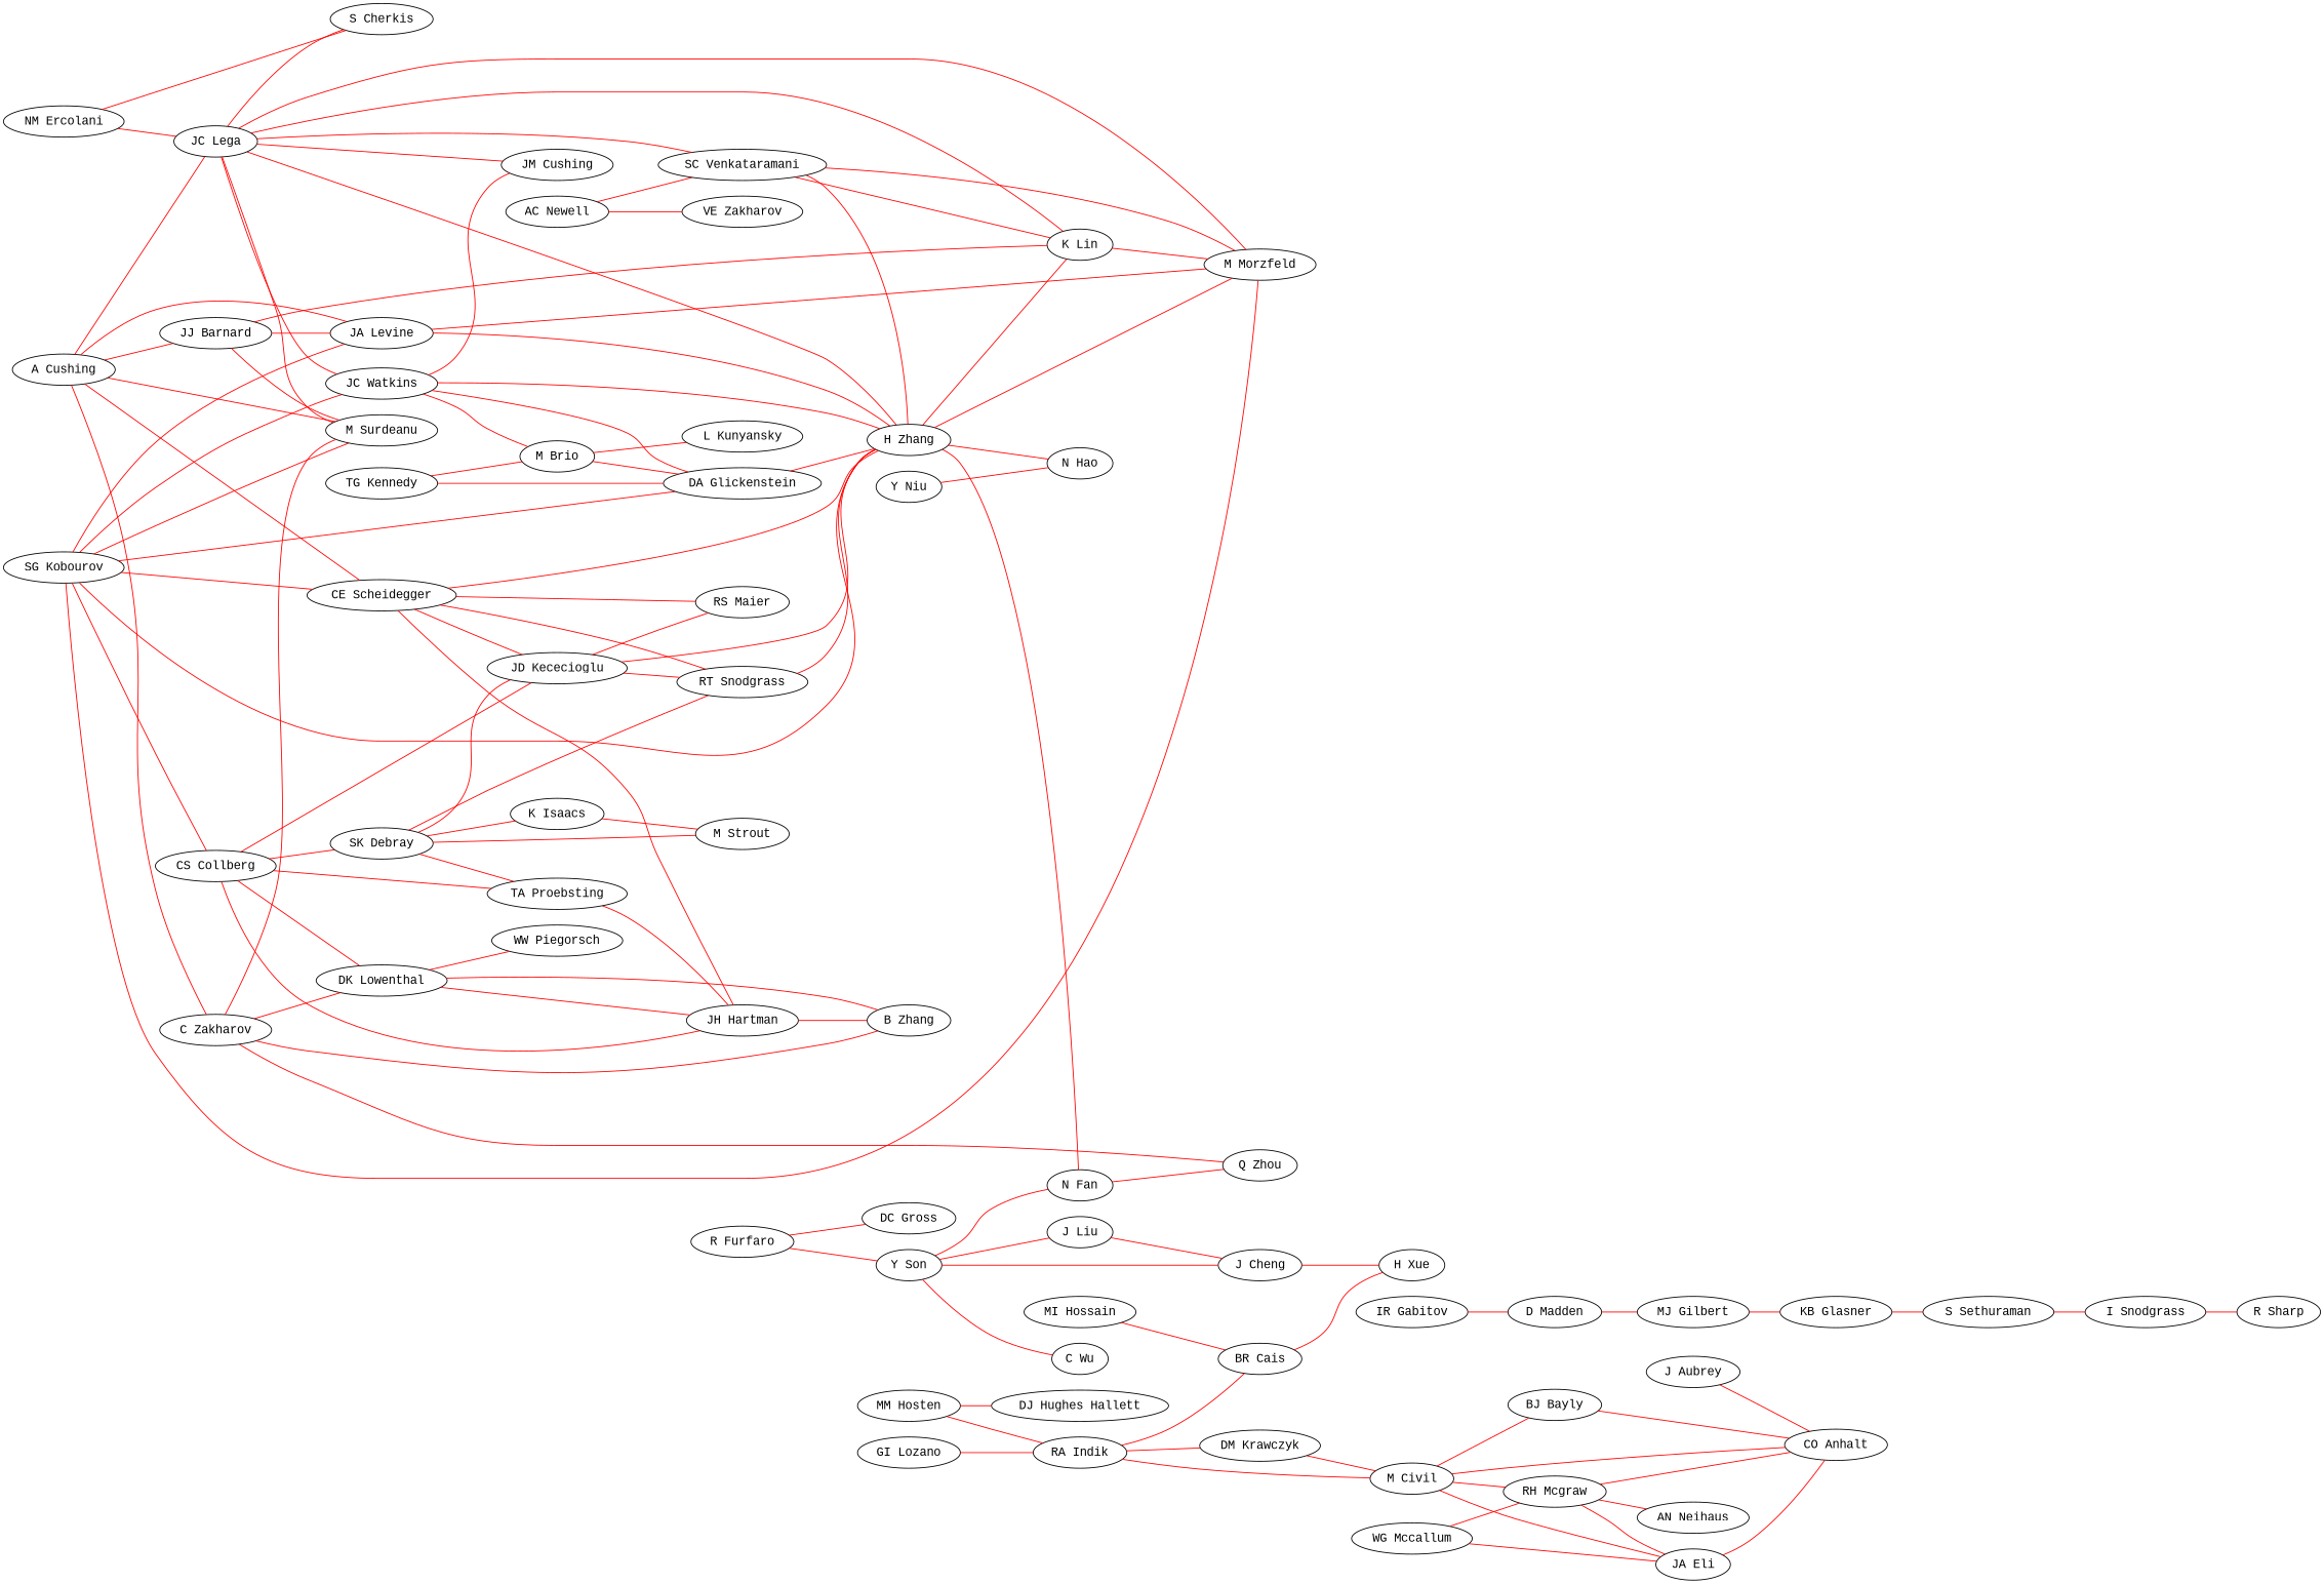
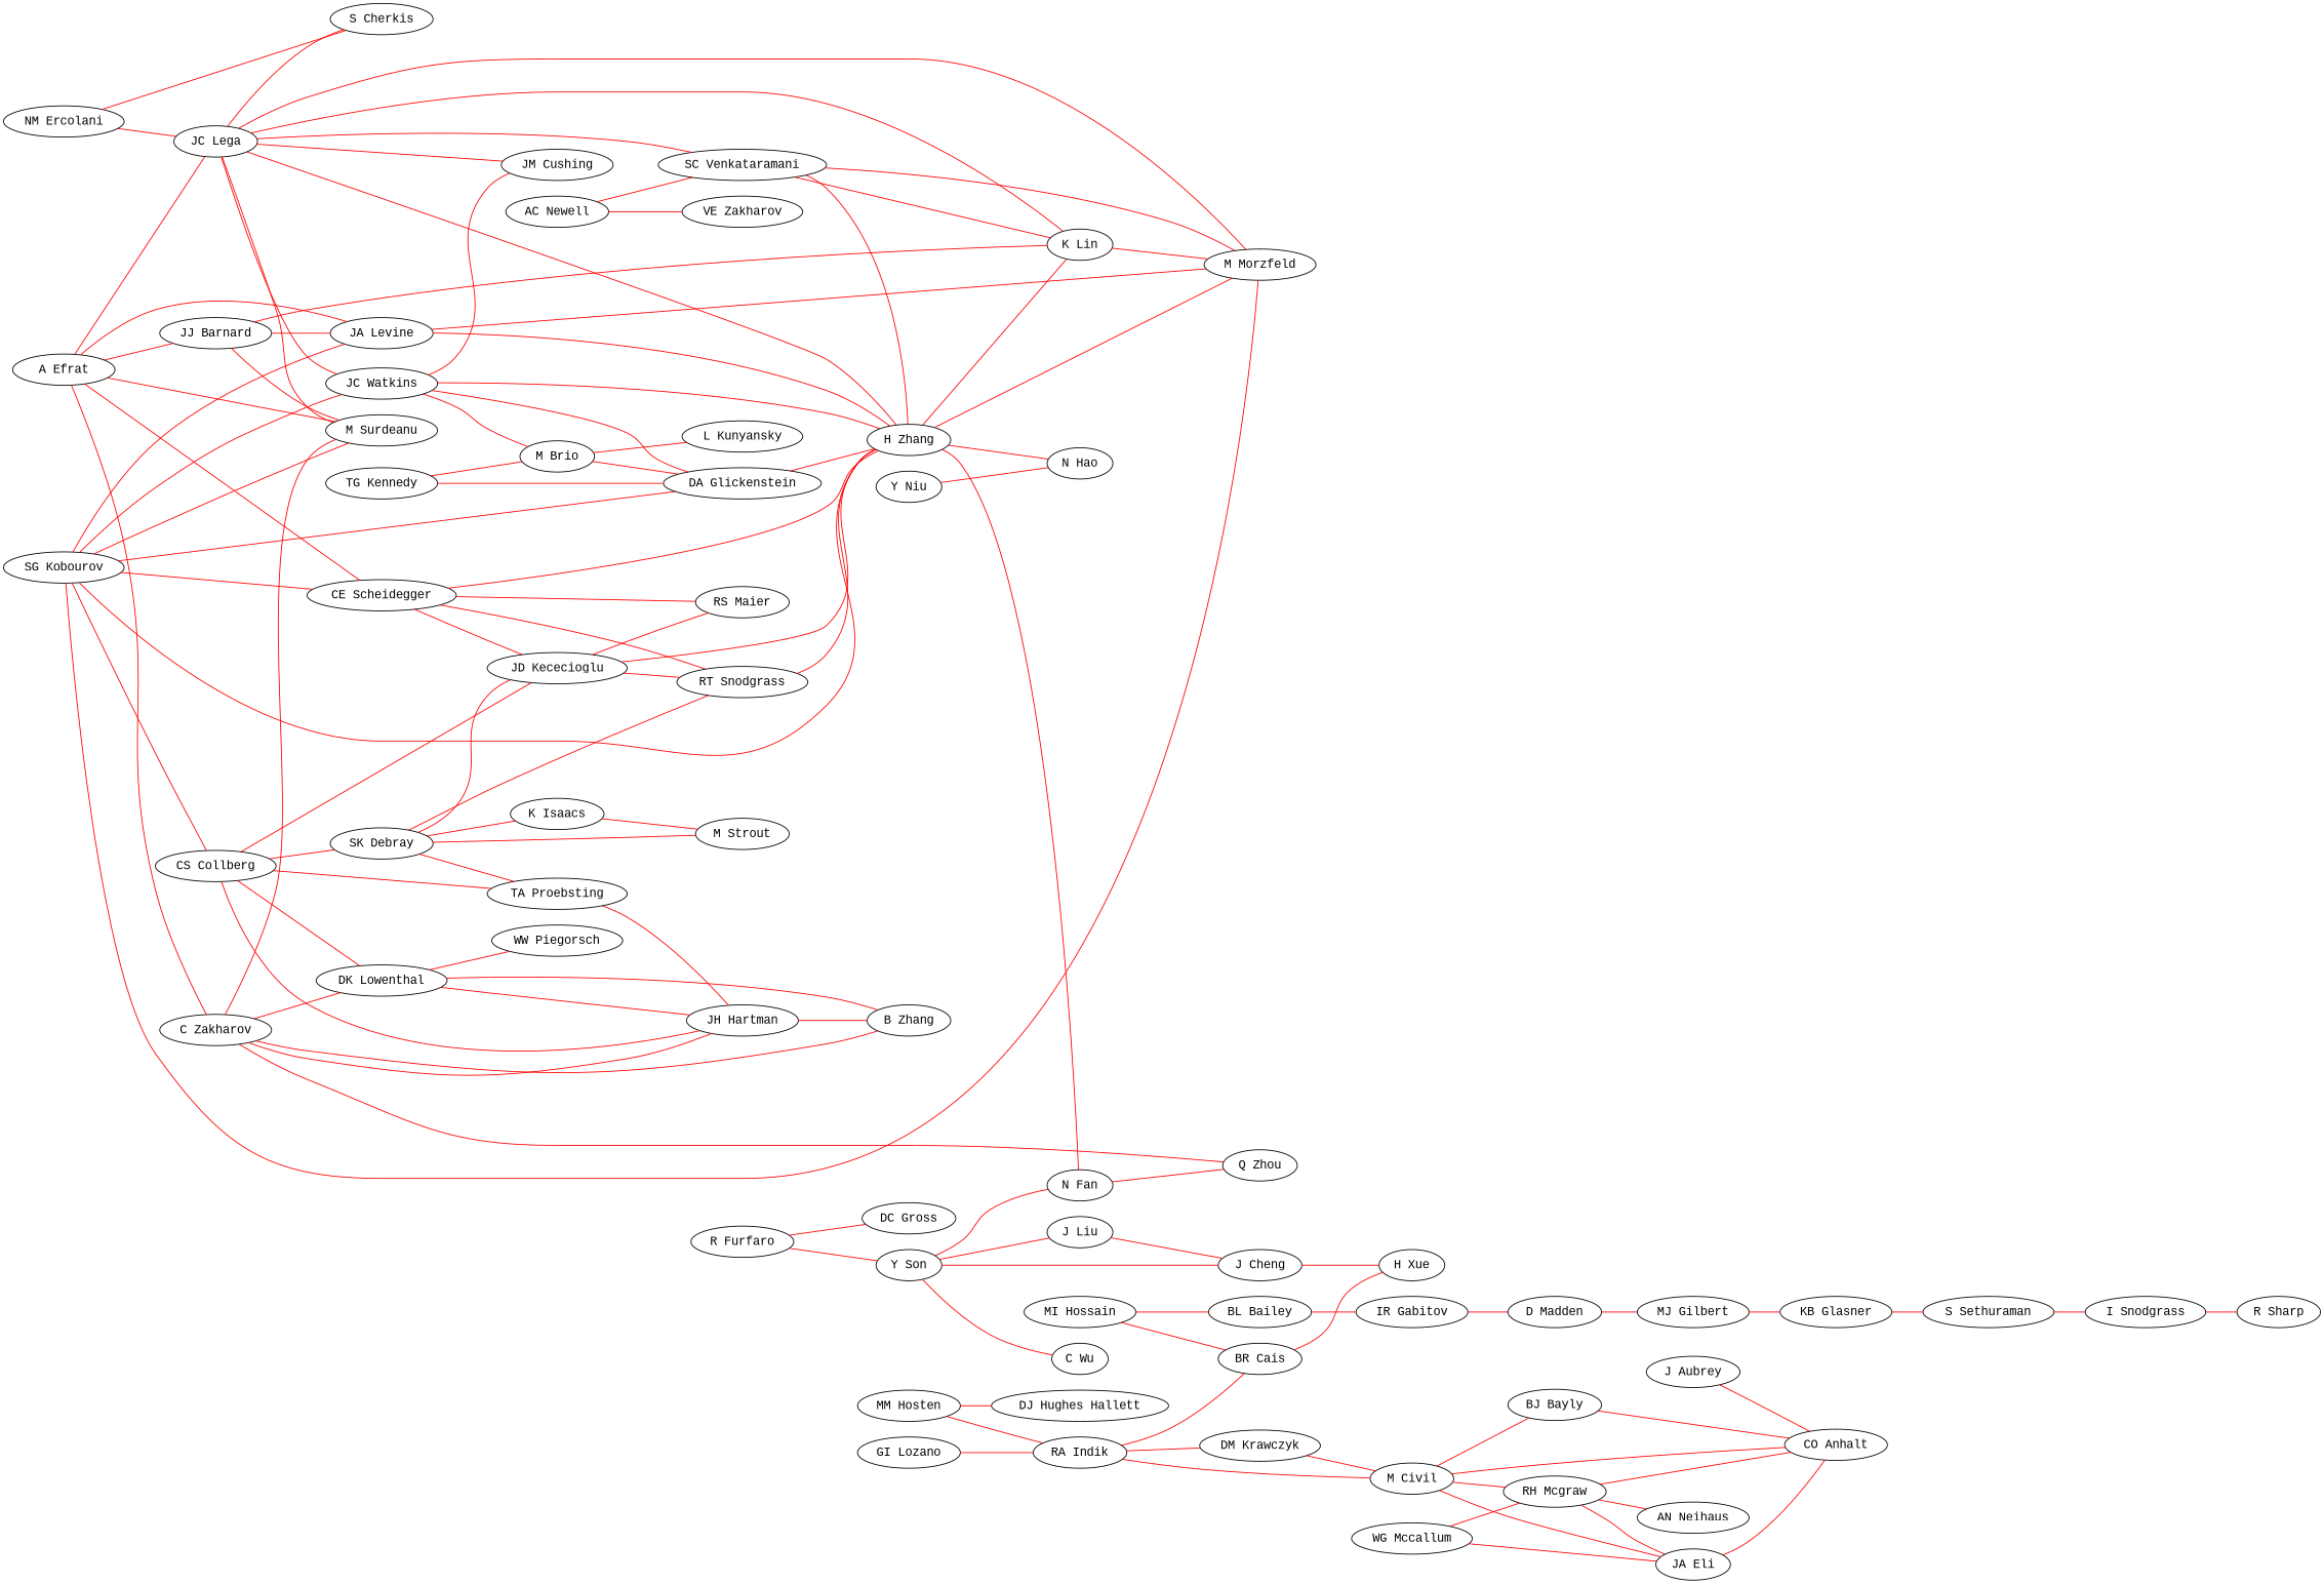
  strict graph {
    fontname="Liberation Mono"
    rankdir=LR
    node [fontname="Liberation Mono"]
    edge [color=red edgetype=type1 fontname="Liberation Mono"]
    n1 [label="MM Hosten"]
    n2 [label="DJ Hughes Hallett"]
    n3 [label="RA Indik"]
    n4 [label="DM Krawczyk"]
    n5 [label="M Civil"]
    n6 [label="BR Cais"]
    n7 [label="RH Mcgraw"]
    n8 [label="JA Eli"]
    n9 [label="BJ Bayly"]
    n10 [label="CO Anhalt"]
    n11 [label="H Xue"]
    n12 [label="GI Lozano"]
    n13 [label="AN Neihaus"]
    n14 [label="NM Ercolani"]
    n15 [label="JC Lega"]
    n16 [label="S Cherkis"]
    n17 [label="M Surdeanu"]
    n18 [label="JC Watkins"]
    n19 [label="JM Cushing"]
    n20 [label="SC Venkataramani"]
    n21 [label="H Zhang"]
    n22 [label="K Lin"]
    n23 [label="M Morzfeld"]
    n24 [label="DA Glickenstein"]
    n25 [label="M Brio"]
    n26 [label="N Fan"]
    n27 [label="N Hao"]
-   n28 [label="A Cushing"]
+   n28 [label="A Efrat"]
    n29 [label="JJ Barnard"]
    n30 [label="C Zakharov"]
    n31 [label="CE Scheidegger"]
    n32 [label="JA Levine"]
    n33 [label="DK Lowenthal"]
    n34 [label="JH Hartman"]
    n35 [label="B Zhang"]
    n36 [label="Q Zhou"]
    n37 [label="JD Kececioglu"]
    n38 [label="RS Maier"]
    n39 [label="RT Snodgrass"]
    n40 [label="WW Piegorsch"]
    n41 [label="L Kunyansky"]
    n42 [label="SG Kobourov"]
    n43 [label="CS Collberg"]
    n44 [label="SK Debray"]
    n45 [label="TA Proebsting"]
    n46 [label="K Isaacs"]
    n47 [label="M Strout"]
    n48 [label="MI Hossain"]
+   n49 [label="BL Bailey"]
    n50 [label="IR Gabitov"]
    n51 [label="D Madden"]
    n52 [label="MJ Gilbert"]
    n53 [label="AC Newell"]
    n54 [label="VE Zakharov"]
    n55 [label="KB Glasner"]
    n56 [label="S Sethuraman"]
    n57 [label="J Aubrey"]
    n58 [label="I Snodgrass"]
    n59 [label="TG Kennedy"]
    n60 [label="R Sharp"]
    n61 [label="WG Mccallum"]
    n62 [label="R Furfaro"]
    n63 [label="Y Son"]
    n64 [label="DC Gross"]
    n65 [label="J Liu"]
    n66 [label="J Cheng"]
    n67 [label="C Wu"]
    n68 [label="Y Niu"]
    n1 -- n2
    n1 -- n3 [edgetype=""]
    n3 -- n4
    n3 -- n5
    n3 -- n6 [edgetype=""]
    n4 -- n5
    n5 -- n7
    n5 -- n8
    n5 -- n9
    n5 -- n10
    n6 -- n11
    n7 -- n8
    n7 -- n10
    n7 -- n13
    n8 -- n10
    n9 -- n10
    n12 -- n3
    n14 -- n15
    n14 -- n16
    n15 -- n16
    n15 -- n17
    n15 -- n18
    n15 -- n19
    n15 -- n20
    n15 -- n21
    n15 -- n22
    n15 -- n23
    n18 -- n19
    n18 -- n21
    n18 -- n24
    n18 -- n25
    n20 -- n21
    n20 -- n22
    n20 -- n23
    n21 -- n22
    n21 -- n23
    n21 -- n26
    n21 -- n27
    n22 -- n23
    n24 -- n21
    n25 -- n24
    n25 -- n41
    n26 -- n36
    n28 -- n15
    n28 -- n17
    n28 -- n29
    n28 -- n30
    n28 -- n31
    n28 -- n32
    n29 -- n17
    n29 -- n22
    n29 -- n32
    n30 -- n17
    n30 -- n33
-   n31 -- n34
+   n30 -- n34
    n30 -- n35
    n30 -- n36
    n31 -- n21
    n31 -- n37
    n31 -- n38
    n31 -- n39
    n32 -- n21
    n32 -- n23
    n33 -- n34
    n33 -- n35
    n33 -- n40
    n34 -- n35
    n37 -- n21
    n37 -- n38
    n37 -- n39
    n39 -- n21
    n42 -- n17
    n42 -- n18
    n42 -- n21
    n42 -- n23
    n42 -- n24
    n42 -- n31
    n42 -- n32
    n42 -- n43
    n43 -- n33
    n43 -- n34
    n43 -- n37
    n43 -- n44
    n43 -- n45
    n44 -- n37
    n44 -- n39
    n44 -- n45
    n44 -- n46
    n44 -- n47
    n45 -- n34
    n46 -- n47
    n48 -- n6 [edgetype=""]
+   n48 -- n49 [edgetype=""]
+   n49 -- n50 [edgetype=""]
    n50 -- n51 [edgetype=""]
    n51 -- n52 [edgetype=""]
    n52 -- n55 [edgetype=""]
    n53 -- n20
    n53 -- n54
    n55 -- n56 [edgetype=""]
    n56 -- n58 [edgetype=""]
    n57 -- n10
    n58 -- n60 [edgetype=""]
    n59 -- n24
    n59 -- n25
    n61 -- n7
    n61 -- n8
    n62 -- n63
    n62 -- n64
    n63 -- n26
    n63 -- n65
    n63 -- n66
    n63 -- n67
    n65 -- n66
    n66 -- n11
    n68 -- n27
  }
